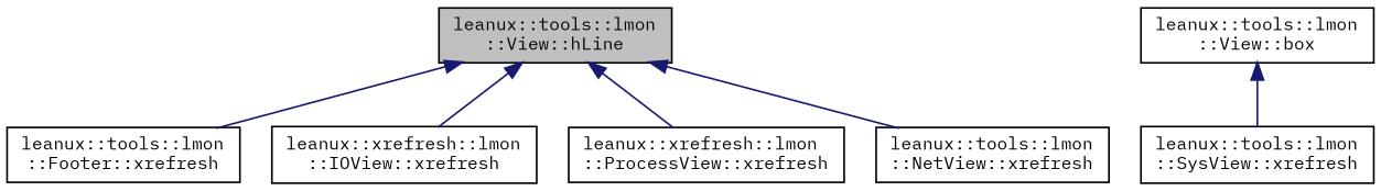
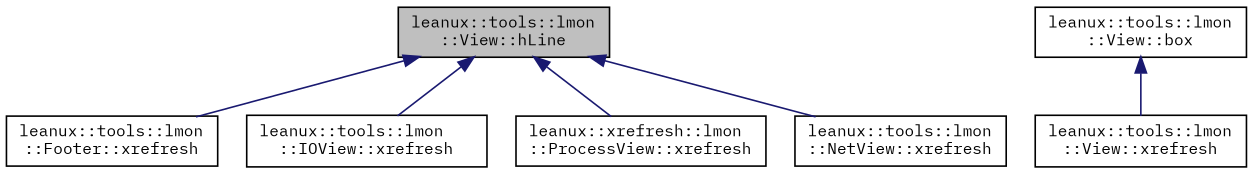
  digraph {
    fontname="IBM Plex Mono"
    rankdir=TB
    node [color=black fontname="IBM Plex Mono" fontsize=10 shape=record]
    edge [color=midnightblue dir=back fontname="IBM Plex Mono" fontsize=10 labelfontname=Helvetica labelfontsize=10 style=solid]
    n1 [fillcolor=grey75 fontcolor=black height=0.2 label="leanux::tools::lmon\l::View::hLine" style=filled width=0.4]
    n2 [height=0.2 label="leanux::tools::lmon\l::Footer::xrefresh" width=0.4]
-   n3 [height=0.2 label="leanux::xrefresh::lmon\l::IOView::xrefresh" width=0.4]
+   n3 [height=0.2 label="leanux::tools::lmon\l::IOView::xrefresh" width=0.4]
    n4 [height=0.2 label="leanux::xrefresh::lmon\l::ProcessView::xrefresh" width=0.4]
    n5 [height=0.2 label="leanux::tools::lmon\l::NetView::xrefresh" width=0.4]
    n6 [height=0.2 label="leanux::tools::lmon\l::View::box" width=0.4]
-   n7 [height=0.2 label="leanux::tools::lmon\l::SysView::xrefresh" width=0.4]
+   n7 [height=0.2 label="leanux::tools::lmon\l::View::xrefresh" width=0.4]
    n1 -> n2
    n1 -> n3
    n1 -> n4
    n1 -> n5
    n6 -> n7
  }
